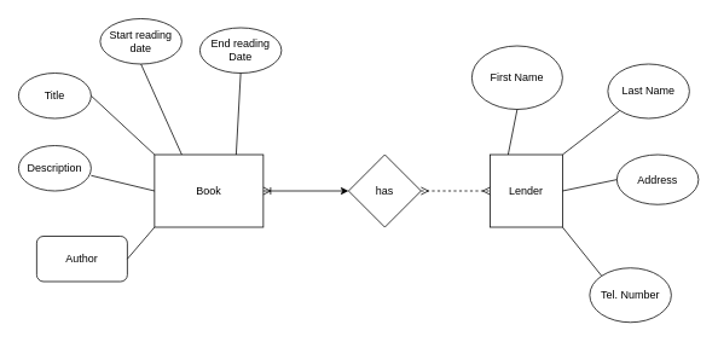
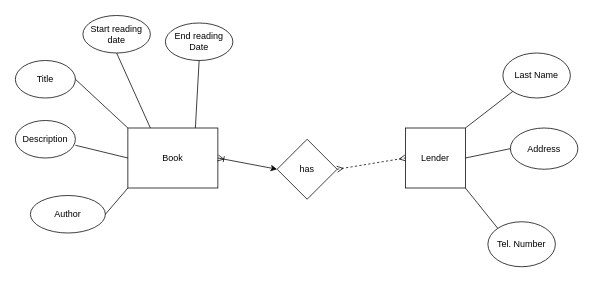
  <mxCell id="0" />
  <mxCell id="1" parent="0" />
  <mxCell id="2" value="Book" style="rounded=0;whiteSpace=wrap;html=1;" vertex="1" parent="1"><mxGeometry x="170" y="170" width="120" height="80" as="geometry" /></mxCell>
- <mxCell id="3" value="Author" style="whiteSpace=wrap;html=1;rounded=1;" vertex="1" parent="1"><mxGeometry x="40" y="260" width="100" height="50" as="geometry" /></mxCell>
+ <mxCell id="3" value="Author" style="ellipse;whiteSpace=wrap;html=1;" vertex="1" parent="1"><mxGeometry x="40" y="260" width="100" height="50" as="geometry" /></mxCell>
  <mxCell id="4" value="End reading Date" style="ellipse;whiteSpace=wrap;html=1;" vertex="1" parent="1"><mxGeometry x="220" y="30" width="90" height="50" as="geometry" /></mxCell>
  <mxCell id="5" value="Start reading date" style="ellipse;whiteSpace=wrap;html=1;" vertex="1" parent="1"><mxGeometry x="110" y="20" width="90" height="50" as="geometry" /></mxCell>
  <mxCell id="6" value="Description" style="ellipse;whiteSpace=wrap;html=1;" vertex="1" parent="1"><mxGeometry x="20" y="160" width="80" height="50" as="geometry" /></mxCell>
  <mxCell id="7" value="Title" style="ellipse;whiteSpace=wrap;html=1;" vertex="1" parent="1"><mxGeometry x="20" y="80" width="80" height="50" as="geometry" /></mxCell>
- <mxCell id="8" value="has" style="rhombus;whiteSpace=wrap;html=1;" vertex="1" parent="1"><mxGeometry x="384" y="170" width="80" height="80" as="geometry" /></mxCell>
+ <mxCell id="8" value="has" style="rhombus;whiteSpace=wrap;html=1;" vertex="1" parent="1"><mxGeometry x="369" y="185" width="80" height="80" as="geometry" /></mxCell>
  <mxCell id="9" value="Lender" style="whiteSpace=wrap;html=1;aspect=fixed;" vertex="1" parent="1"><mxGeometry x="540" y="170" width="80" height="80" as="geometry" /></mxCell>
- <mxCell id="10" value="First Name" style="ellipse;whiteSpace=wrap;html=1;" vertex="1" parent="1"><mxGeometry x="520" y="50" width="100" height="70" as="geometry" /></mxCell>
  <mxCell id="11" value="Last Name" style="ellipse;whiteSpace=wrap;html=1;" vertex="1" parent="1"><mxGeometry x="670" y="70" width="90" height="60" as="geometry" /></mxCell>
  <mxCell id="12" value="Tel. Number" style="ellipse;whiteSpace=wrap;html=1;" vertex="1" parent="1"><mxGeometry x="650" y="295" width="90" height="60" as="geometry" /></mxCell>
  <mxCell id="13" value="Address" style="ellipse;whiteSpace=wrap;html=1;" vertex="1" parent="1"><mxGeometry x="680" y="170" width="90" height="55" as="geometry" /></mxCell>
  <mxCell id="14" value="" style="endArrow=none;html=1;exitX=0.5;exitY=1;exitDx=0;exitDy=0;entryX=0.75;entryY=0;entryDx=0;entryDy=0;" edge="1" parent="1" source="4" target="2"><mxGeometry width="50" height="50" relative="1" as="geometry"><mxPoint x="400" y="400" as="sourcePoint" /><mxPoint x="450" y="350" as="targetPoint" /></mxGeometry></mxCell>
  <mxCell id="15" value="" style="endArrow=none;html=1;exitX=0.25;exitY=0;exitDx=0;exitDy=0;entryX=0.5;entryY=1;entryDx=0;entryDy=0;" edge="1" parent="1" source="2" target="5"><mxGeometry width="50" height="50" relative="1" as="geometry"><mxPoint x="400" y="400" as="sourcePoint" /><mxPoint x="450" y="350" as="targetPoint" /></mxGeometry></mxCell>
  <mxCell id="16" value="" style="endArrow=none;html=1;exitX=0;exitY=0;exitDx=0;exitDy=0;entryX=1;entryY=0.5;entryDx=0;entryDy=0;" edge="1" parent="1" source="2" target="7"><mxGeometry width="50" height="50" relative="1" as="geometry"><mxPoint x="410" y="410" as="sourcePoint" /><mxPoint x="460" y="360" as="targetPoint" /></mxGeometry></mxCell>
  <mxCell id="17" value="" style="endArrow=none;html=1;exitX=0;exitY=0.5;exitDx=0;exitDy=0;entryX=1;entryY=0.66;entryDx=0;entryDy=0;entryPerimeter=0;" edge="1" parent="1" source="2" target="6"><mxGeometry width="50" height="50" relative="1" as="geometry"><mxPoint x="420" y="420" as="sourcePoint" /><mxPoint x="470" y="370" as="targetPoint" /></mxGeometry></mxCell>
  <mxCell id="18" value="" style="endArrow=none;html=1;exitX=0;exitY=1;exitDx=0;exitDy=0;entryX=1;entryY=0.5;entryDx=0;entryDy=0;" edge="1" parent="1" source="2" target="3"><mxGeometry width="50" height="50" relative="1" as="geometry"><mxPoint x="430" y="430" as="sourcePoint" /><mxPoint x="480" y="380" as="targetPoint" /></mxGeometry></mxCell>
- <mxCell id="19" value="" style="endArrow=none;html=1;entryX=0.25;entryY=0;entryDx=0;entryDy=0;exitX=0.5;exitY=1;exitDx=0;exitDy=0;" edge="1" parent="1" source="10" target="9"><mxGeometry width="50" height="50" relative="1" as="geometry"><mxPoint x="450" y="450" as="sourcePoint" /><mxPoint x="500" y="400" as="targetPoint" /></mxGeometry></mxCell>
  <mxCell id="20" value="" style="endArrow=none;html=1;entryX=1;entryY=0;entryDx=0;entryDy=0;exitX=0;exitY=1;exitDx=0;exitDy=0;" edge="1" parent="1" source="11" target="9"><mxGeometry width="50" height="50" relative="1" as="geometry"><mxPoint x="460" y="460" as="sourcePoint" /><mxPoint x="510" y="410" as="targetPoint" /></mxGeometry></mxCell>
  <mxCell id="21" value="" style="endArrow=none;html=1;entryX=1;entryY=0.5;entryDx=0;entryDy=0;exitX=0;exitY=0.5;exitDx=0;exitDy=0;" edge="1" parent="1" source="13" target="9"><mxGeometry width="50" height="50" relative="1" as="geometry"><mxPoint x="470" y="470" as="sourcePoint" /><mxPoint x="520" y="420" as="targetPoint" /></mxGeometry></mxCell>
  <mxCell id="22" value="" style="endArrow=none;html=1;exitX=1;exitY=1;exitDx=0;exitDy=0;entryX=0;entryY=0;entryDx=0;entryDy=0;" edge="1" parent="1" source="9" target="12"><mxGeometry width="50" height="50" relative="1" as="geometry"><mxPoint x="480" y="480" as="sourcePoint" /><mxPoint x="530" y="430" as="targetPoint" /></mxGeometry></mxCell>
  <mxCell id="23" value="" style="endArrow=classic;html=1;startArrow=ERoneToMany;startFill=0;exitX=1;exitY=0.5;exitDx=0;exitDy=0;entryX=0;entryY=0.5;entryDx=0;entryDy=0;" edge="1" parent="1" source="2" target="8"><mxGeometry width="50" height="50" relative="1" as="geometry"><mxPoint x="400" y="400" as="sourcePoint" /><mxPoint x="450" y="350" as="targetPoint" /></mxGeometry></mxCell>
  <mxCell id="24" value="" style="endArrow=ERmany;startArrow=ERmany;html=1;startFill=0;endFill=0;entryX=0;entryY=0.5;entryDx=0;entryDy=0;exitX=1;exitY=0.5;exitDx=0;exitDy=0;dashed=1;" edge="1" parent="1" source="8" target="9"><mxGeometry width="50" height="50" relative="1" as="geometry"><mxPoint x="320" y="460" as="sourcePoint" /><mxPoint x="370" y="410" as="targetPoint" /></mxGeometry></mxCell>
